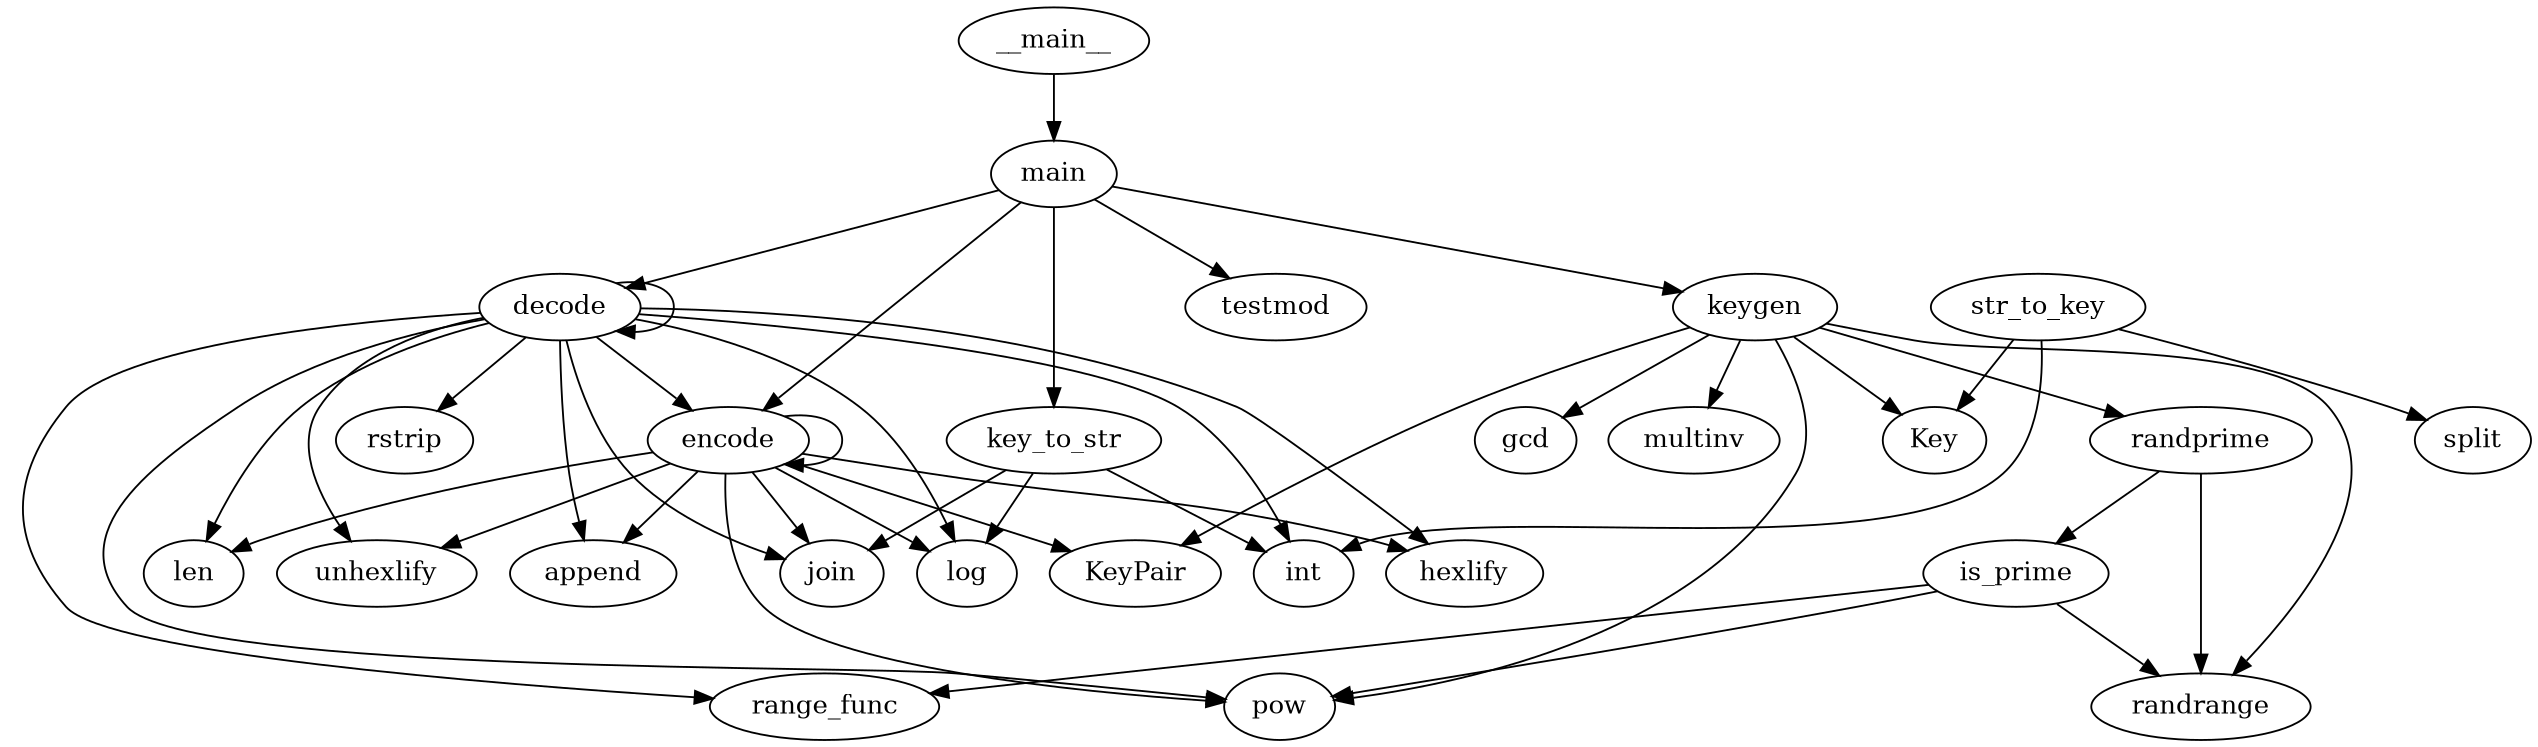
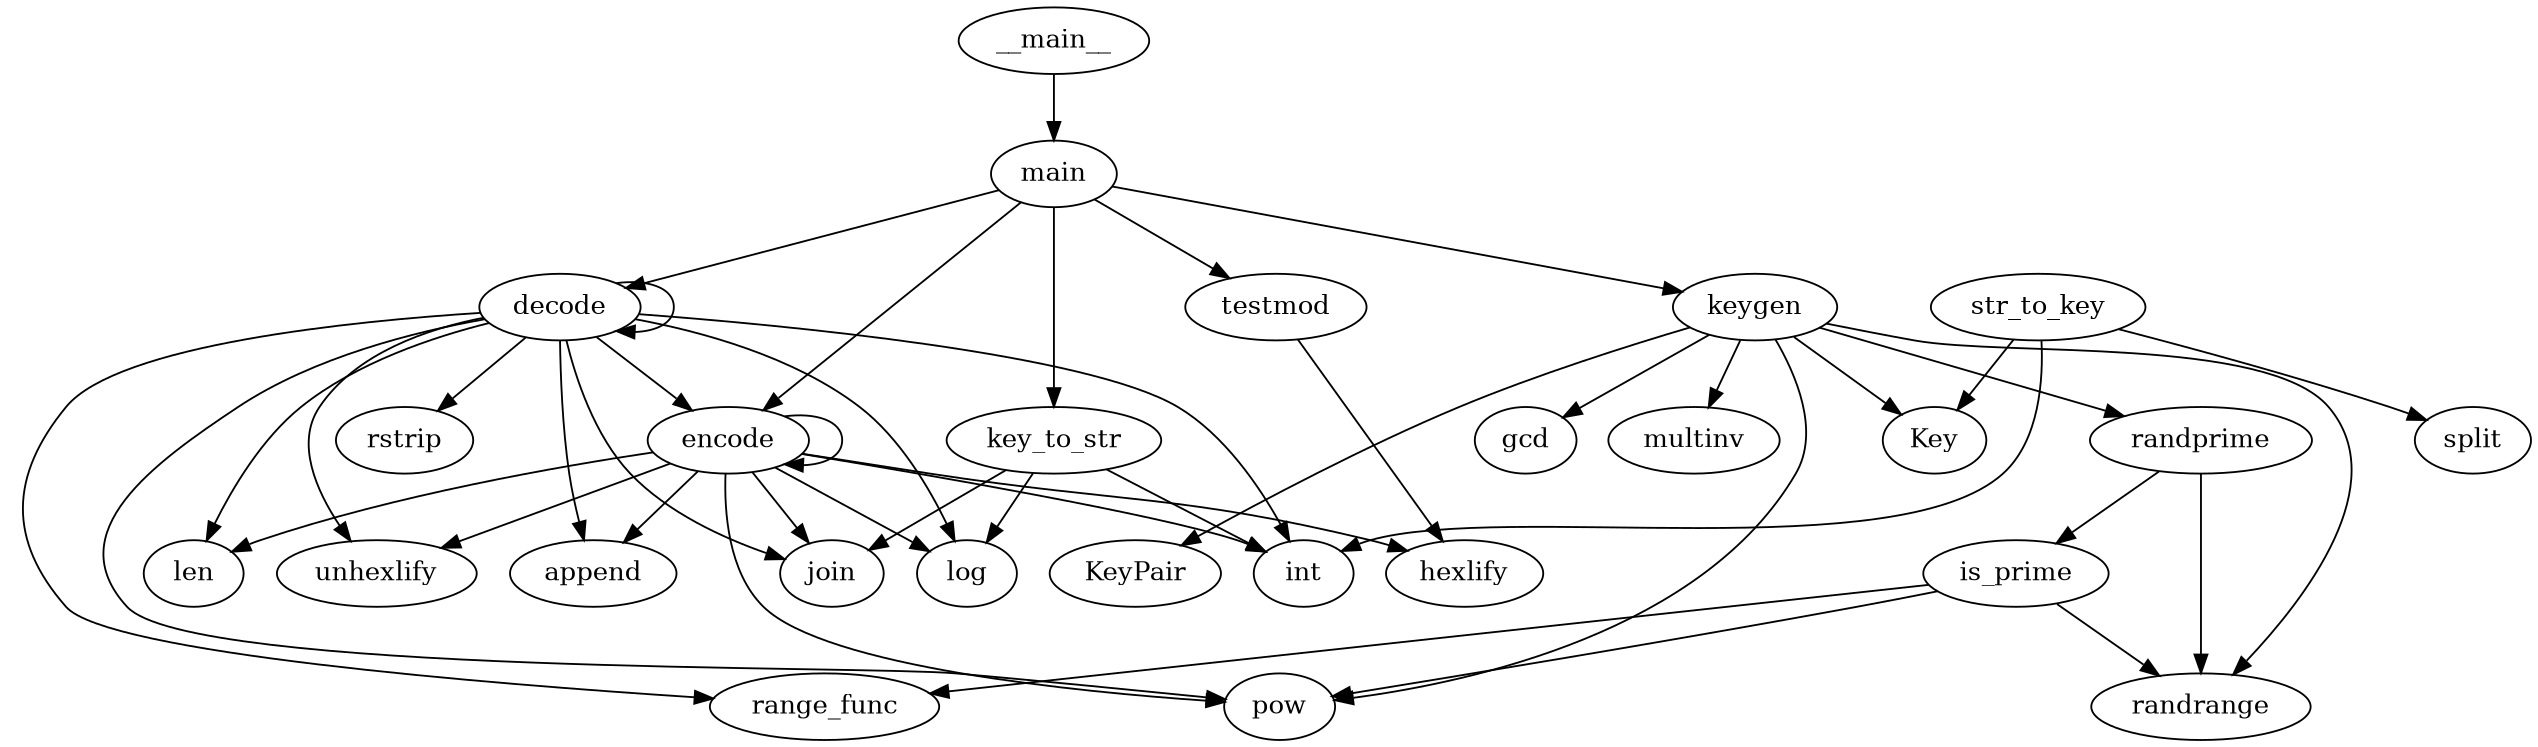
  digraph {
    is_prime
    range_func
    randrange
    pow
    randprime
    keygen
    multinv
    gcd
    KeyPair
    Key
    encode
    int
    log
    len
    hexlify
    unhexlify
    append
    join
    decode
    rstrip
    key_to_str
    str_to_key
    split
    main
    testmod
    __main__
    is_prime -> range_func
    is_prime -> randrange
    is_prime -> pow
    randprime -> is_prime
    randprime -> randrange
    keygen -> randrange
    keygen -> pow
    keygen -> randprime
    keygen -> multinv
    keygen -> gcd
    keygen -> KeyPair
    keygen -> Key
    encode -> pow
    encode -> encode
-   encode -> KeyPair
+   encode -> int
    encode -> log
    encode -> len
    encode -> hexlify
    encode -> unhexlify
    encode -> append
    encode -> join
    decode -> range_func
    decode -> pow
    decode -> encode
    decode -> int
    decode -> log
    decode -> len
-   decode -> hexlify
+   testmod -> hexlify
    decode -> unhexlify
    decode -> append
    decode -> join
    decode -> decode
    decode -> rstrip
    key_to_str -> int
    key_to_str -> log
    key_to_str -> join
    str_to_key -> Key
    str_to_key -> int
    str_to_key -> split
    main -> keygen
    main -> encode
    main -> decode
    main -> key_to_str
    main -> testmod
    __main__ -> main
  }
